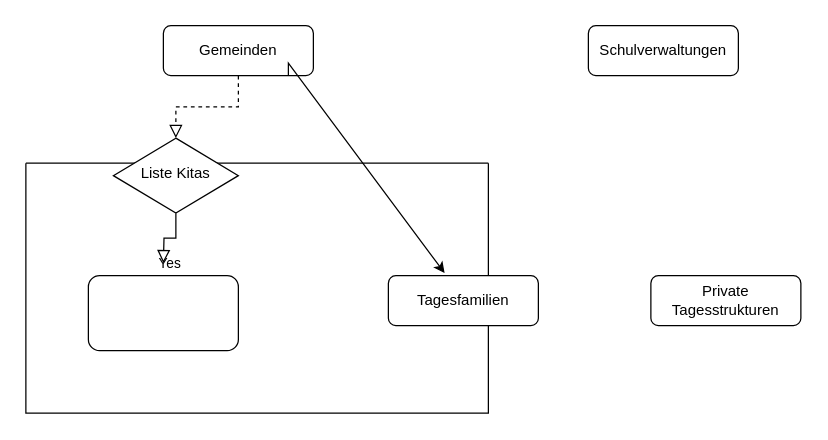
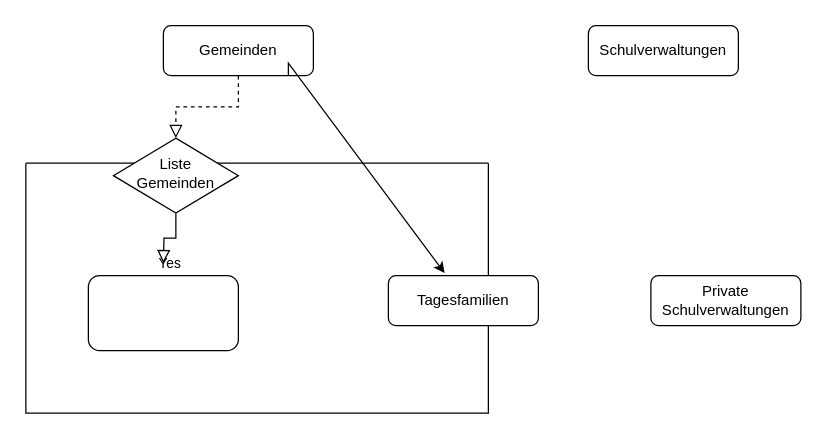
  <mxCell id="0" />
  <mxCell id="1" parent="0" />
  <mxCell id="2" value="" style="swimlane;startSize=0;fillColor=#FFCCFF;" vertex="1" parent="1"><mxGeometry x="20" y="130" width="370" height="200" as="geometry" /></mxCell>
  <mxCell id="3" value="" style="rounded=0;html=1;jettySize=auto;orthogonalLoop=1;fontSize=11;endArrow=block;endFill=0;endSize=8;strokeWidth=1;shadow=0;labelBackgroundColor=none;edgeStyle=orthogonalEdgeStyle;dashed=1;" parent="1" source="4" target="6" edge="1"><mxGeometry relative="1" as="geometry" /></mxCell>
  <mxCell id="4" value="Gemeinden" style="rounded=1;whiteSpace=wrap;html=1;fontSize=12;glass=0;strokeWidth=1;shadow=0;" parent="1" vertex="1"><mxGeometry x="130" y="20" width="120" height="40" as="geometry" /></mxCell>
  <mxCell id="5" value="Yes" style="rounded=0;html=1;jettySize=auto;orthogonalLoop=1;fontSize=11;endArrow=block;endFill=0;endSize=8;strokeWidth=1;shadow=0;labelBackgroundColor=none;edgeStyle=orthogonalEdgeStyle;" parent="1" source="6" edge="1"><mxGeometry y="20" relative="1" as="geometry"><mxPoint as="offset" /><mxPoint x="130" y="210" as="targetPoint" /></mxGeometry></mxCell>
- <mxCell id="6" value="Liste Kitas" style="rhombus;whiteSpace=wrap;html=1;shadow=0;fontFamily=Helvetica;fontSize=12;align=center;strokeWidth=1;spacing=6;spacingTop=-4;" parent="1" vertex="1"><mxGeometry x="90" y="110" width="100" height="60" as="geometry" /></mxCell>
- <mxCell id="7" value="Private Tagesstrukturen" style="rounded=1;whiteSpace=wrap;html=1;fontSize=12;glass=0;strokeWidth=1;shadow=0;" parent="1" vertex="1"><mxGeometry x="520" y="220" width="120" height="40" as="geometry" /></mxCell>
+ <mxCell id="6" value="Liste Gemeinden" style="rhombus;whiteSpace=wrap;html=1;shadow=0;fontFamily=Helvetica;fontSize=12;align=center;strokeWidth=1;spacing=6;spacingTop=-4;" parent="1" vertex="1"><mxGeometry x="90" y="110" width="100" height="60" as="geometry" /></mxCell>
+ <mxCell id="7" value="Private Schulverwaltungen" style="rounded=1;whiteSpace=wrap;html=1;fontSize=12;glass=0;strokeWidth=1;shadow=0;" parent="1" vertex="1"><mxGeometry x="520" y="220" width="120" height="40" as="geometry" /></mxCell>
  <mxCell id="8" value="Tagesfamilien" style="rounded=1;whiteSpace=wrap;html=1;fontSize=12;glass=0;strokeWidth=1;shadow=0;" parent="1" vertex="1"><mxGeometry x="310" y="220" width="120" height="40" as="geometry" /></mxCell>
  <mxCell id="9" value="Schulverwaltungen" style="rounded=1;whiteSpace=wrap;html=1;fontSize=12;glass=0;strokeWidth=1;shadow=0;" vertex="1" parent="1"><mxGeometry x="470" y="20" width="120" height="40" as="geometry" /></mxCell>
  <mxCell id="10" value="" style="rounded=1;whiteSpace=wrap;html=1;" vertex="1" parent="1"><mxGeometry x="70" y="220" width="120" height="60" as="geometry" /></mxCell>
  <mxCell id="11" value="" style="endArrow=classic;html=1;rounded=0;entryX=0.375;entryY=-0.05;entryDx=0;entryDy=0;entryPerimeter=0;" edge="1" parent="1" target="8"><mxGeometry width="50" height="50" relative="1" as="geometry"><mxPoint x="230" y="60" as="sourcePoint" /><mxPoint x="350" y="210" as="targetPoint" /><Array as="points"><mxPoint x="230" y="50" /></Array></mxGeometry></mxCell>
